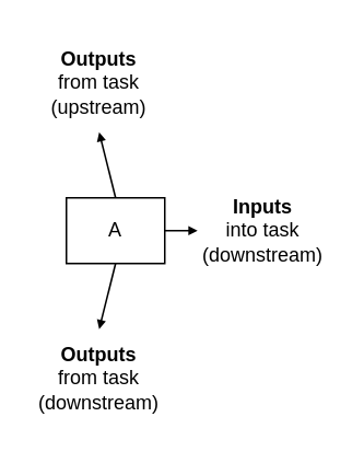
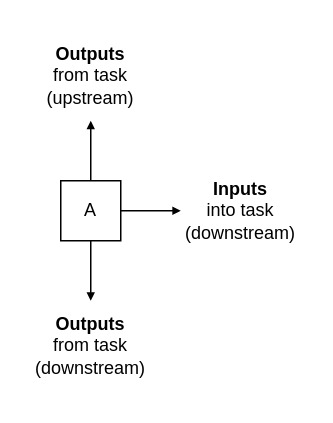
  <mxCell id="0" />
  <mxCell id="1" parent="0" />
  <mxCell id="2" style="edgeStyle=none;html=1;exitX=1;exitY=0.5;exitDx=0;exitDy=0;endArrow=block;endFill=1;startSize=3;endSize=3;entryX=0;entryY=0.5;entryDx=0;entryDy=0;" parent="1" source="3" target="6" edge="1"><mxGeometry relative="1" as="geometry"><mxPoint x="130" y="160" as="targetPoint" /></mxGeometry></mxCell>
- <mxCell id="3" value="A" style="rounded=0;whiteSpace=wrap;html=1;" parent="1" vertex="1"><mxGeometry x="40" y="120" width="60" height="40" as="geometry" /></mxCell>
+ <mxCell id="3" value="A" style="rounded=0;whiteSpace=wrap;html=1;" parent="1" vertex="1"><mxGeometry x="40" y="120" width="40" height="40" as="geometry" /></mxCell>
  <mxCell id="4" style="edgeStyle=none;html=1;exitX=0.5;exitY=1;exitDx=0;exitDy=0;endArrow=block;endFill=1;startSize=3;endSize=3;entryX=0.5;entryY=0;entryDx=0;entryDy=0;" edge="1" parent="1" source="3" target="8"><mxGeometry relative="1" as="geometry"><mxPoint x="90" y="150" as="sourcePoint" /><mxPoint x="80" y="190" as="targetPoint" /></mxGeometry></mxCell>
  <mxCell id="5" style="edgeStyle=none;html=1;exitX=0.5;exitY=0;exitDx=0;exitDy=0;endArrow=block;endFill=1;startSize=3;endSize=3;entryX=0.5;entryY=1;entryDx=0;entryDy=0;" edge="1" parent="1" source="3" target="7"><mxGeometry relative="1" as="geometry"><mxPoint x="70" y="170" as="sourcePoint" /><mxPoint x="80" y="100" as="targetPoint" /></mxGeometry></mxCell>
  <mxCell id="6" value="&lt;b&gt;Inputs&lt;/b&gt;&lt;br&gt;into task&lt;br&gt;(downstream)" style="rounded=0;whiteSpace=wrap;html=1;strokeColor=none;fillColor=none;" vertex="1" parent="1"><mxGeometry x="120" y="110" width="80" height="60" as="geometry" /></mxCell>
  <mxCell id="7" value="&lt;b&gt;Outputs&lt;/b&gt;&lt;br&gt;from task&lt;br&gt;(upstream)" style="rounded=0;whiteSpace=wrap;html=1;strokeColor=none;fillColor=none;" vertex="1" parent="1"><mxGeometry x="20" y="20" width="80" height="60" as="geometry" /></mxCell>
  <mxCell id="8" value="&lt;b&gt;Outputs&lt;/b&gt;&lt;br&gt;from task&lt;br&gt;(downstream)" style="rounded=0;whiteSpace=wrap;html=1;strokeColor=none;fillColor=none;" vertex="1" parent="1"><mxGeometry x="20" y="200" width="80" height="60" as="geometry" /></mxCell>
